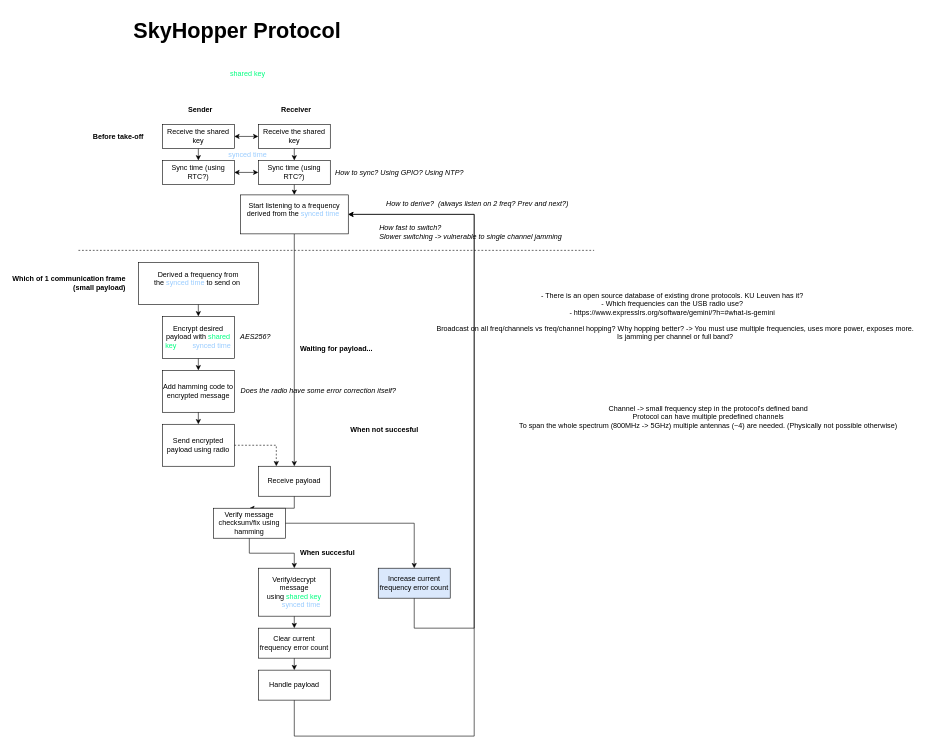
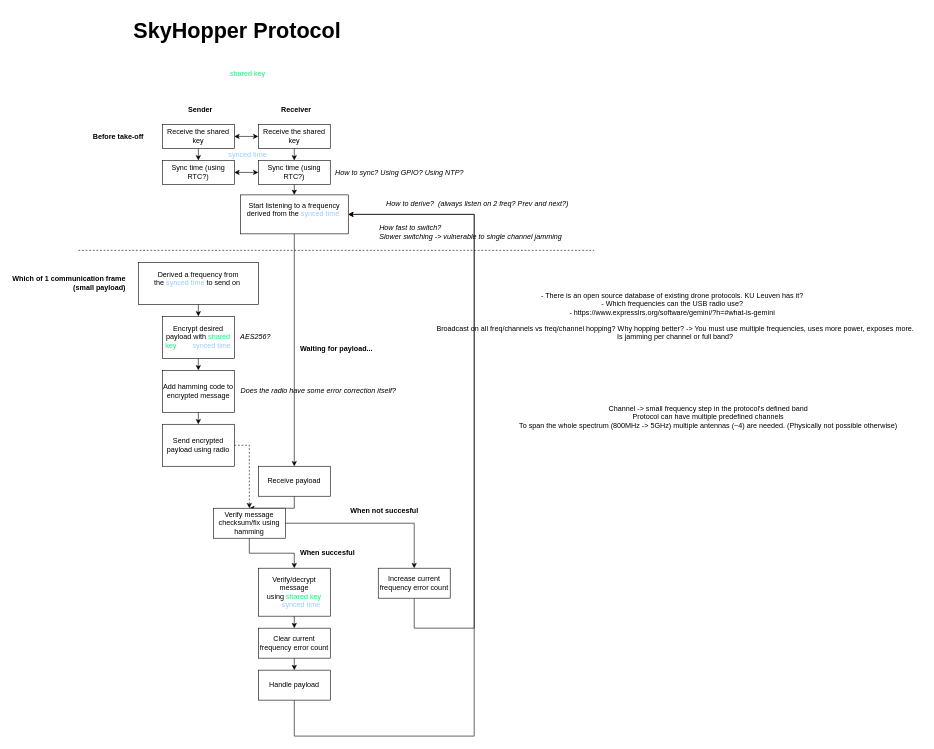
  <mxCell id="0" />
  <mxCell id="1" parent="0" />
  <mxCell id="2" style="edgeStyle=orthogonalEdgeStyle;rounded=0;orthogonalLoop=1;jettySize=auto;html=1;exitX=0.5;exitY=1;exitDx=0;exitDy=0;entryX=0.5;entryY=0;entryDx=0;entryDy=0;" edge="1" parent="1" source="4" target="34"><mxGeometry relative="1" as="geometry" /></mxCell>
  <mxCell id="3" style="edgeStyle=orthogonalEdgeStyle;rounded=0;orthogonalLoop=1;jettySize=auto;html=1;exitX=1;exitY=0.5;exitDx=0;exitDy=0;entryX=0;entryY=0.5;entryDx=0;entryDy=0;startArrow=classic;startFill=1;" edge="1" parent="1" source="4" target="10"><mxGeometry relative="1" as="geometry" /></mxCell>
  <mxCell id="4" value="Receive the shared key" style="rounded=0;whiteSpace=wrap;html=1;" vertex="1" parent="1"><mxGeometry x="270" y="207" width="120" height="40" as="geometry" /></mxCell>
  <mxCell id="5" value="Sender" style="text;html=1;align=center;verticalAlign=middle;resizable=0;points=[];autosize=1;strokeColor=none;fillColor=none;fontStyle=1" vertex="1" parent="1"><mxGeometry x="302.5" y="167" width="60" height="30" as="geometry" /></mxCell>
  <mxCell id="6" value="Receiver" style="text;html=1;align=center;verticalAlign=middle;resizable=0;points=[];autosize=1;strokeColor=none;fillColor=none;fontStyle=1" vertex="1" parent="1"><mxGeometry x="457.5" y="167" width="70" height="30" as="geometry" /></mxCell>
  <mxCell id="7" value="shared key" style="text;html=1;align=center;verticalAlign=middle;resizable=0;points=[];autosize=1;strokeColor=none;fillColor=none;fontColor=#00FF80;" vertex="1" parent="1"><mxGeometry x="372" y="107" width="80" height="30" as="geometry" /></mxCell>
  <mxCell id="8" value="Before take-off" style="text;html=1;align=right;verticalAlign=middle;resizable=0;points=[];autosize=1;strokeColor=none;fillColor=none;fontStyle=1" vertex="1" parent="1"><mxGeometry x="140" y="213" width="100" height="30" as="geometry" /></mxCell>
  <mxCell id="9" style="edgeStyle=orthogonalEdgeStyle;rounded=0;orthogonalLoop=1;jettySize=auto;html=1;exitX=0.5;exitY=1;exitDx=0;exitDy=0;entryX=0.5;entryY=0;entryDx=0;entryDy=0;" edge="1" parent="1" source="10" target="37"><mxGeometry relative="1" as="geometry" /></mxCell>
  <mxCell id="10" value="Receive the shared key" style="rounded=0;whiteSpace=wrap;html=1;" vertex="1" parent="1"><mxGeometry x="430" y="207" width="120" height="40" as="geometry" /></mxCell>
  <mxCell id="11" value="Which of 1 communication frame&lt;div&gt;(small payload)&lt;/div&gt;" style="text;html=1;align=right;verticalAlign=middle;resizable=0;points=[];autosize=1;strokeColor=none;fillColor=none;fontStyle=1" vertex="1" parent="1"><mxGeometry x="20" y="452" width="190" height="40" as="geometry" /></mxCell>
  <mxCell id="12" style="edgeStyle=orthogonalEdgeStyle;rounded=0;orthogonalLoop=1;jettySize=auto;html=1;exitX=0.5;exitY=1;exitDx=0;exitDy=0;entryX=0.5;entryY=0;entryDx=0;entryDy=0;" edge="1" parent="1" source="13" target="20"><mxGeometry relative="1" as="geometry" /></mxCell>
  <mxCell id="13" value="Derived a frequency from the&amp;nbsp;&lt;span style=&quot;color: rgb(153, 204, 255); text-wrap: nowrap;&quot;&gt;synced time&lt;/span&gt;&amp;nbsp;to send on&amp;nbsp;&lt;div&gt;&lt;span style=&quot;color: rgb(255, 255, 255); text-wrap: nowrap;&quot;&gt;(with frequency error count &amp;lt; x)&lt;/span&gt;&lt;/div&gt;" style="rounded=0;whiteSpace=wrap;html=1;" vertex="1" parent="1"><mxGeometry x="230" y="437" width="200" height="70" as="geometry" /></mxCell>
  <mxCell id="14" style="edgeStyle=orthogonalEdgeStyle;rounded=0;orthogonalLoop=1;jettySize=auto;html=1;exitX=0.5;exitY=1;exitDx=0;exitDy=0;entryX=0.5;entryY=0;entryDx=0;entryDy=0;" edge="1" parent="1" source="15" target="24"><mxGeometry relative="1" as="geometry"><mxPoint x="490" y="677" as="targetPoint" /><mxPoint x="490" y="407" as="sourcePoint" /></mxGeometry></mxCell>
  <mxCell id="15" value="Start listening to a frequency derived from the&amp;nbsp;&lt;span style=&quot;color: rgb(153, 204, 255); text-wrap: nowrap;&quot;&gt;synced time&amp;nbsp;&lt;/span&gt;&lt;div&gt;&lt;span style=&quot;text-wrap: nowrap;&quot;&gt;&lt;font color=&quot;#ffffff&quot;&gt;(with frequency error count &amp;lt; x)&lt;/font&gt;&lt;/span&gt;&lt;/div&gt;" style="rounded=0;whiteSpace=wrap;html=1;" vertex="1" parent="1"><mxGeometry x="400" y="324.5" width="180" height="65" as="geometry" /></mxCell>
  <mxCell id="16" value="" style="endArrow=none;dashed=1;html=1;rounded=0;" edge="1" parent="1"><mxGeometry width="50" height="50" relative="1" as="geometry"><mxPoint x="130" y="417" as="sourcePoint" /><mxPoint x="990" y="417" as="targetPoint" /></mxGeometry></mxCell>
  <mxCell id="17" value="Waiting for payload..." style="text;html=1;align=center;verticalAlign=middle;resizable=0;points=[];autosize=1;strokeColor=none;fillColor=none;fontStyle=1" vertex="1" parent="1"><mxGeometry x="490" y="567" width="140" height="30" as="geometry" /></mxCell>
  <mxCell id="18" style="edgeStyle=orthogonalEdgeStyle;rounded=0;orthogonalLoop=1;jettySize=auto;html=1;exitX=0.5;exitY=1;exitDx=0;exitDy=0;entryX=0.5;entryY=0;entryDx=0;entryDy=0;" edge="1" parent="1" target="22"><mxGeometry relative="1" as="geometry"><mxPoint x="330" y="677" as="sourcePoint" /></mxGeometry></mxCell>
  <mxCell id="19" style="edgeStyle=orthogonalEdgeStyle;rounded=0;orthogonalLoop=1;jettySize=auto;html=1;exitX=0.5;exitY=1;exitDx=0;exitDy=0;entryX=0.5;entryY=0;entryDx=0;entryDy=0;" edge="1" parent="1" source="20" target="25"><mxGeometry relative="1" as="geometry" /></mxCell>
  <mxCell id="20" value="Encrypt desired payload with &lt;font color=&quot;#00ff80&quot;&gt;shared key &lt;/font&gt;&lt;font color=&quot;#ffffff&quot;&gt;and&lt;/font&gt;&lt;font color=&quot;#00ff80&quot;&gt;&amp;nbsp;&lt;/font&gt;&lt;span style=&quot;color: rgb(153, 204, 255); text-wrap: nowrap;&quot;&gt;synced time&lt;/span&gt;" style="rounded=0;whiteSpace=wrap;html=1;" vertex="1" parent="1"><mxGeometry x="270" y="527" width="120" height="70" as="geometry" /></mxCell>
- <mxCell id="21" style="edgeStyle=orthogonalEdgeStyle;rounded=0;orthogonalLoop=1;jettySize=auto;html=1;exitX=1;exitY=0.5;exitDx=0;exitDy=0;entryX=0.25;entryY=0;entryDx=0;entryDy=0;dashed=1;" edge="1" parent="1" source="22" target="24"><mxGeometry relative="1" as="geometry" /></mxCell>
+ <mxCell id="21" style="edgeStyle=orthogonalEdgeStyle;rounded=0;orthogonalLoop=1;jettySize=auto;html=1;exitX=1;exitY=0.5;exitDx=0;exitDy=0;dashed=1;" edge="1" parent="1" source="22" target="29"><mxGeometry relative="1" as="geometry" /></mxCell>
  <mxCell id="22" value="Send encrypted payload using radio" style="rounded=0;whiteSpace=wrap;html=1;" vertex="1" parent="1"><mxGeometry x="270" y="707" width="120" height="70" as="geometry" /></mxCell>
  <mxCell id="23" style="edgeStyle=orthogonalEdgeStyle;rounded=0;orthogonalLoop=1;jettySize=auto;html=1;exitX=0.5;exitY=1;exitDx=0;exitDy=0;entryX=0.5;entryY=0;entryDx=0;entryDy=0;" edge="1" parent="1" source="24" target="29"><mxGeometry relative="1" as="geometry" /></mxCell>
  <mxCell id="24" value="Receive payload" style="rounded=0;whiteSpace=wrap;html=1;" vertex="1" parent="1"><mxGeometry x="430" y="777" width="120" height="50" as="geometry" /></mxCell>
  <mxCell id="25" value="Add hamming code to encrypted message" style="rounded=0;whiteSpace=wrap;html=1;" vertex="1" parent="1"><mxGeometry x="270" y="617" width="120" height="70" as="geometry" /></mxCell>
  <mxCell id="26" value="- There is an open source database of existing drone protocols. KU Leuven has it?&lt;div&gt;- Which frequencies can the USB radio use?&lt;/div&gt;&lt;div&gt;-&amp;nbsp;https://www.expresslrs.org/software/gemini/?h=#what-is-gemini&lt;/div&gt;" style="text;html=1;align=center;verticalAlign=middle;resizable=0;points=[];autosize=1;strokeColor=none;fillColor=none;" vertex="1" parent="1"><mxGeometry x="890" y="477" width="460" height="60" as="geometry" /></mxCell>
  <mxCell id="27" style="edgeStyle=orthogonalEdgeStyle;rounded=0;orthogonalLoop=1;jettySize=auto;html=1;exitX=0.5;exitY=1;exitDx=0;exitDy=0;entryX=0.5;entryY=0;entryDx=0;entryDy=0;" edge="1" parent="1" source="29" target="31"><mxGeometry relative="1" as="geometry" /></mxCell>
  <mxCell id="28" style="edgeStyle=orthogonalEdgeStyle;rounded=0;orthogonalLoop=1;jettySize=auto;html=1;exitX=1;exitY=0.5;exitDx=0;exitDy=0;entryX=0.5;entryY=0;entryDx=0;entryDy=0;" edge="1" parent="1" source="29" target="40"><mxGeometry relative="1" as="geometry" /></mxCell>
  <mxCell id="29" value="Verify message checksum/fix using hamming" style="rounded=0;whiteSpace=wrap;html=1;" vertex="1" parent="1"><mxGeometry x="355" y="847" width="120" height="50" as="geometry" /></mxCell>
  <mxCell id="30" style="edgeStyle=orthogonalEdgeStyle;rounded=0;orthogonalLoop=1;jettySize=auto;html=1;exitX=0.5;exitY=1;exitDx=0;exitDy=0;entryX=0.5;entryY=0;entryDx=0;entryDy=0;" edge="1" parent="1" source="31" target="52"><mxGeometry relative="1" as="geometry"><mxPoint x="490" y="1037" as="targetPoint" /></mxGeometry></mxCell>
  <mxCell id="31" value="Verify/decrypt message using&amp;nbsp;&lt;span style=&quot;color: rgb(0, 255, 128);&quot;&gt;shared key &lt;/span&gt;&lt;font color=&quot;#ffffff&quot;&gt;and&lt;/font&gt;&lt;span style=&quot;color: rgb(0, 255, 128);&quot;&gt;&amp;nbsp;&lt;/span&gt;&lt;span style=&quot;color: rgb(153, 204, 255); text-wrap: nowrap;&quot;&gt;synced time&lt;/span&gt;" style="rounded=0;whiteSpace=wrap;html=1;" vertex="1" parent="1"><mxGeometry x="430" y="947" width="120" height="80" as="geometry" /></mxCell>
  <mxCell id="32" value="When succesful" style="text;html=1;align=center;verticalAlign=middle;resizable=0;points=[];autosize=1;strokeColor=none;fillColor=none;fontStyle=1" vertex="1" parent="1"><mxGeometry x="490" y="907" width="110" height="30" as="geometry" /></mxCell>
  <mxCell id="33" style="edgeStyle=orthogonalEdgeStyle;rounded=0;orthogonalLoop=1;jettySize=auto;html=1;exitX=1;exitY=0.5;exitDx=0;exitDy=0;entryX=0;entryY=0.5;entryDx=0;entryDy=0;startArrow=classic;startFill=1;" edge="1" parent="1" source="34" target="37"><mxGeometry relative="1" as="geometry" /></mxCell>
  <mxCell id="34" value="Sync time (using RTC?)" style="rounded=0;whiteSpace=wrap;html=1;" vertex="1" parent="1"><mxGeometry x="270" y="267" width="120" height="40" as="geometry" /></mxCell>
  <mxCell id="35" value="How to derive?&amp;nbsp; (always listen on 2 freq? Prev and next?)" style="text;html=1;align=center;verticalAlign=middle;resizable=0;points=[];autosize=1;strokeColor=none;fillColor=none;fontStyle=2" vertex="1" parent="1"><mxGeometry x="630" y="324.5" width="330" height="30" as="geometry" /></mxCell>
  <mxCell id="36" style="edgeStyle=orthogonalEdgeStyle;rounded=0;orthogonalLoop=1;jettySize=auto;html=1;exitX=0.5;exitY=1;exitDx=0;exitDy=0;entryX=0.5;entryY=0;entryDx=0;entryDy=0;" edge="1" parent="1" source="37" target="15"><mxGeometry relative="1" as="geometry" /></mxCell>
  <mxCell id="37" value="Sync time (using RTC?)" style="rounded=0;whiteSpace=wrap;html=1;" vertex="1" parent="1"><mxGeometry x="430" y="267" width="120" height="40" as="geometry" /></mxCell>
  <mxCell id="38" value="&lt;font color=&quot;#99ccff&quot;&gt;synced time&lt;/font&gt;" style="text;html=1;align=center;verticalAlign=middle;resizable=0;points=[];autosize=1;strokeColor=none;fillColor=none;fontColor=#00FF80;" vertex="1" parent="1"><mxGeometry x="367" y="243" width="90" height="30" as="geometry" /></mxCell>
  <mxCell id="39" style="edgeStyle=orthogonalEdgeStyle;rounded=0;orthogonalLoop=1;jettySize=auto;html=1;exitX=0.5;exitY=1;exitDx=0;exitDy=0;entryX=1;entryY=0.5;entryDx=0;entryDy=0;" edge="1" parent="1" source="40" target="15"><mxGeometry relative="1" as="geometry"><Array as="points"><mxPoint x="690" y="1047" /><mxPoint x="790" y="1047" /><mxPoint x="790" y="357" /></Array></mxGeometry></mxCell>
- <mxCell id="40" value="Increase current frequency error count" style="rounded=0;whiteSpace=wrap;html=1;fillColor=#dae8fc;" vertex="1" parent="1"><mxGeometry x="630" y="947" width="120" height="50" as="geometry" /></mxCell>
- <mxCell id="41" value="When not succesful" style="text;html=1;align=center;verticalAlign=middle;resizable=0;points=[];autosize=1;strokeColor=none;fillColor=none;fontStyle=1" vertex="1" parent="1"><mxGeometry x="575" y="702" width="130" height="30" as="geometry" /></mxCell>
+ <mxCell id="40" value="Increase current frequency error count" style="rounded=0;whiteSpace=wrap;html=1;" vertex="1" parent="1"><mxGeometry x="630" y="947" width="120" height="50" as="geometry" /></mxCell>
+ <mxCell id="41" value="When not succesful" style="text;html=1;align=center;verticalAlign=middle;resizable=0;points=[];autosize=1;strokeColor=none;fillColor=none;fontStyle=1" vertex="1" parent="1"><mxGeometry x="575" y="837" width="130" height="30" as="geometry" /></mxCell>
  <mxCell id="42" style="edgeStyle=orthogonalEdgeStyle;rounded=0;orthogonalLoop=1;jettySize=auto;html=1;exitX=0.5;exitY=1;exitDx=0;exitDy=0;entryX=1;entryY=0.5;entryDx=0;entryDy=0;" edge="1" parent="1" source="43" target="15"><mxGeometry relative="1" as="geometry"><Array as="points"><mxPoint x="490" y="1227" /><mxPoint x="790" y="1227" /><mxPoint x="790" y="357" /></Array></mxGeometry></mxCell>
  <mxCell id="43" value="Handle payload" style="rounded=0;whiteSpace=wrap;html=1;" vertex="1" parent="1"><mxGeometry x="430" y="1117" width="120" height="50" as="geometry" /></mxCell>
  <mxCell id="44" value="How to sync? Using GPIO? Using NTP?" style="text;html=1;align=center;verticalAlign=middle;resizable=0;points=[];autosize=1;strokeColor=none;fillColor=none;fontStyle=2" vertex="1" parent="1"><mxGeometry x="545" y="272" width="240" height="30" as="geometry" /></mxCell>
  <mxCell id="45" value="How fast to switch?&lt;div&gt;Slower switching -&amp;gt; vulnerable to single channel jamming&lt;/div&gt;" style="text;html=1;align=left;verticalAlign=middle;resizable=0;points=[];autosize=1;strokeColor=none;fillColor=none;fontStyle=2" vertex="1" parent="1"><mxGeometry x="630" y="367" width="330" height="40" as="geometry" /></mxCell>
  <mxCell id="46" value="Broadcast on all freq/channels vs freq/channel hopping?&amp;nbsp;Why hopping better? -&amp;gt; You must use multiple frequencies, uses more power, exposes more.&lt;div&gt;Is jamming per channel or full band?&lt;/div&gt;&lt;div&gt;&lt;br&gt;&lt;/div&gt;" style="text;html=1;align=center;verticalAlign=middle;resizable=0;points=[];autosize=1;strokeColor=none;fillColor=none;" vertex="1" parent="1"><mxGeometry x="715" y="532" width="820" height="60" as="geometry" /></mxCell>
  <mxCell id="47" value="Does the radio have some error correction itself?" style="text;html=1;align=center;verticalAlign=middle;resizable=0;points=[];autosize=1;strokeColor=none;fillColor=none;fontStyle=2" vertex="1" parent="1"><mxGeometry x="390" y="637" width="280" height="30" as="geometry" /></mxCell>
  <mxCell id="48" value="AES256?" style="text;html=1;align=center;verticalAlign=middle;resizable=0;points=[];autosize=1;strokeColor=none;fillColor=none;fontStyle=2" vertex="1" parent="1"><mxGeometry x="390" y="547" width="70" height="30" as="geometry" /></mxCell>
  <mxCell id="49" value="&lt;b&gt;&lt;font style=&quot;font-size: 36px;&quot;&gt;SkyHopper Protocol&lt;/font&gt;&lt;/b&gt;" style="text;html=1;align=left;verticalAlign=middle;resizable=0;points=[];autosize=1;strokeColor=none;fillColor=none;" vertex="1" parent="1"><mxGeometry x="220" y="20" width="370" height="60" as="geometry" /></mxCell>
  <mxCell id="50" value="Channel -&amp;gt; small frequency step in the protocol's defined band&lt;div&gt;Protocol can have multiple predefined channels&lt;/div&gt;&lt;div&gt;To span the whole spectrum (800MHz -&amp;gt; 5GHz) multiple antennas (~4) are needed. (Physically not possible otherwise)&lt;/div&gt;&lt;div&gt;&lt;br&gt;&lt;/div&gt;" style="text;html=1;align=center;verticalAlign=middle;resizable=0;points=[];autosize=1;strokeColor=none;fillColor=none;" vertex="1" parent="1"><mxGeometry x="855" y="667" width="650" height="70" as="geometry" /></mxCell>
  <mxCell id="51" style="edgeStyle=orthogonalEdgeStyle;rounded=0;orthogonalLoop=1;jettySize=auto;html=1;exitX=0.5;exitY=1;exitDx=0;exitDy=0;entryX=0.5;entryY=0;entryDx=0;entryDy=0;" edge="1" parent="1" source="52" target="43"><mxGeometry relative="1" as="geometry" /></mxCell>
  <mxCell id="52" value="Clear current frequency error count" style="rounded=0;whiteSpace=wrap;html=1;" vertex="1" parent="1"><mxGeometry x="430" y="1047" width="120" height="50" as="geometry" /></mxCell>
